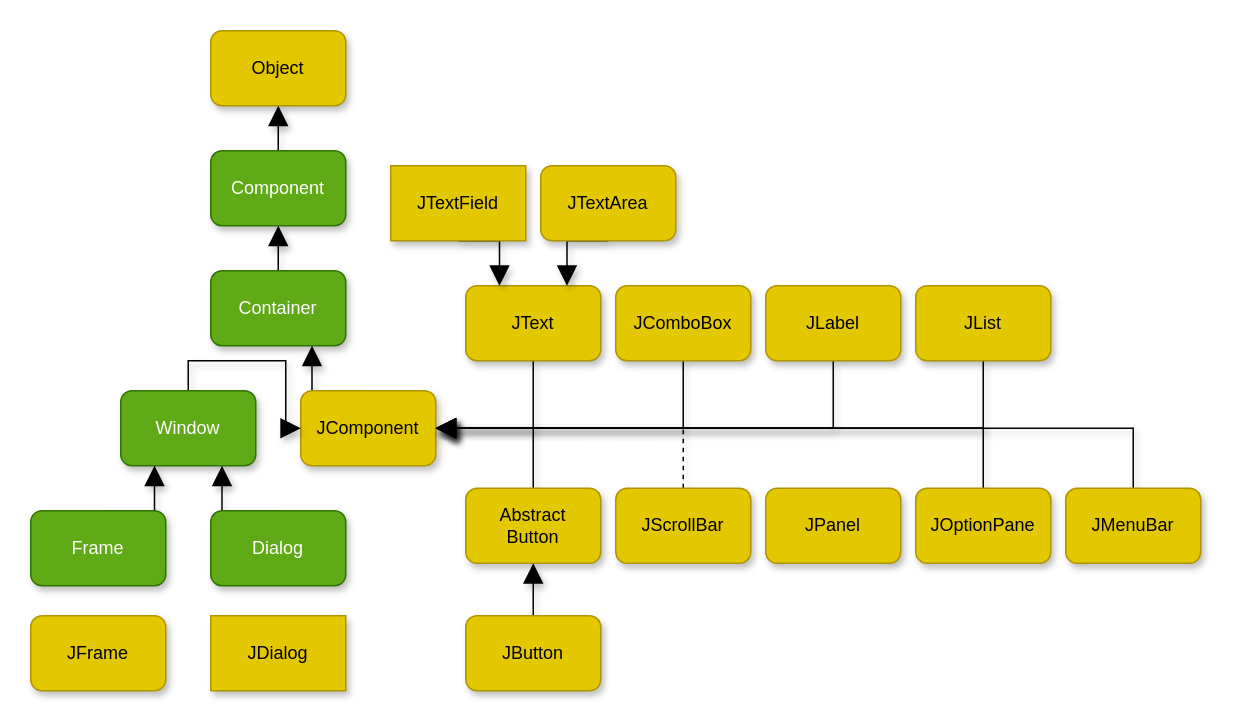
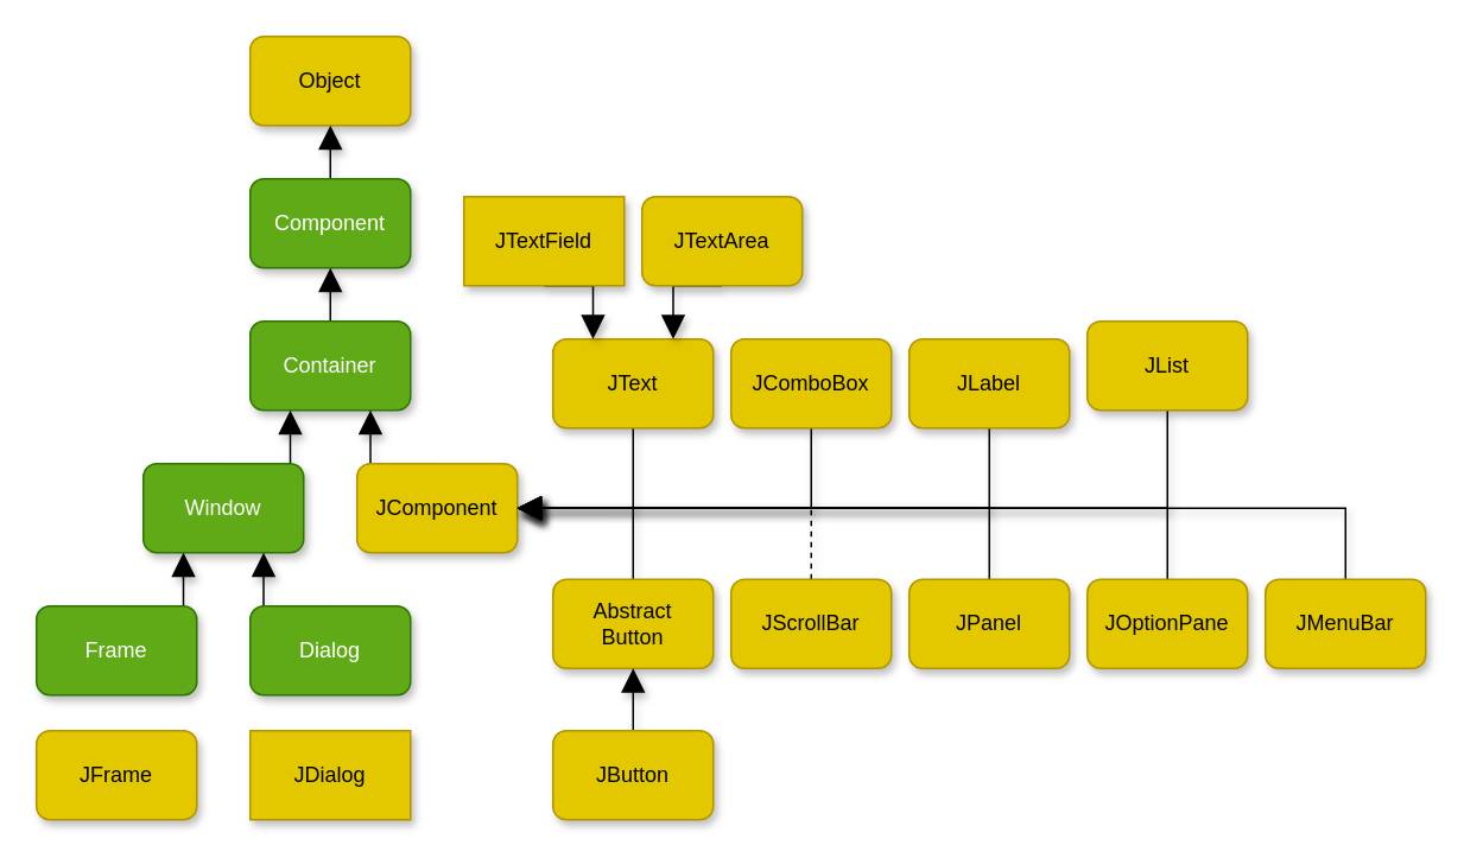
  <mxCell id="0" />
  <mxCell id="1" parent="0" />
  <mxCell id="2" value="Object" style="rounded=1;whiteSpace=wrap;html=1;fillColor=#e3c800;strokeColor=#B09500;fontColor=#000000;shadow=1;" vertex="1" parent="1"><mxGeometry x="140" y="20" width="90" height="50" as="geometry" /></mxCell>
  <mxCell id="3" style="edgeStyle=orthogonalEdgeStyle;rounded=0;orthogonalLoop=1;jettySize=auto;html=1;exitX=0.5;exitY=0;exitDx=0;exitDy=0;entryX=0.5;entryY=1;entryDx=0;entryDy=0;endArrow=block;endFill=1;endSize=11;shadow=1;" edge="1" parent="1" source="4" target="2"><mxGeometry relative="1" as="geometry" /></mxCell>
  <mxCell id="4" value="Component" style="rounded=1;whiteSpace=wrap;html=1;fillColor=#60a917;strokeColor=#2D7600;fontColor=#ffffff;shadow=1;" vertex="1" parent="1"><mxGeometry x="140" y="100" width="90" height="50" as="geometry" /></mxCell>
  <mxCell id="5" style="edgeStyle=orthogonalEdgeStyle;rounded=0;orthogonalLoop=1;jettySize=auto;html=1;exitX=0.5;exitY=0;exitDx=0;exitDy=0;entryX=0.5;entryY=1;entryDx=0;entryDy=0;endArrow=block;endFill=1;endSize=11;shadow=1;" edge="1" parent="1" source="6" target="4"><mxGeometry relative="1" as="geometry" /></mxCell>
  <mxCell id="6" value="Container" style="rounded=1;whiteSpace=wrap;html=1;fillColor=#60a917;strokeColor=#2D7600;fontColor=#ffffff;shadow=1;" vertex="1" parent="1"><mxGeometry x="140" y="180" width="90" height="50" as="geometry" /></mxCell>
  <mxCell id="7" style="edgeStyle=orthogonalEdgeStyle;rounded=0;orthogonalLoop=1;jettySize=auto;html=1;exitX=0.5;exitY=0;exitDx=0;exitDy=0;entryX=0.75;entryY=1;entryDx=0;entryDy=0;endArrow=block;endFill=1;endSize=11;shadow=1;" edge="1" parent="1" source="8" target="6"><mxGeometry relative="1" as="geometry" /></mxCell>
  <mxCell id="8" value="JComponent" style="rounded=1;whiteSpace=wrap;html=1;fillColor=#e3c800;strokeColor=#B09500;fontColor=#000000;shadow=1;" vertex="1" parent="1"><mxGeometry x="200" y="260" width="90" height="50" as="geometry" /></mxCell>
- <mxCell id="9" style="edgeStyle=orthogonalEdgeStyle;rounded=0;orthogonalLoop=1;jettySize=auto;html=1;exitX=0.5;exitY=0;exitDx=0;exitDy=0;endArrow=block;endFill=1;endSize=11;shadow=1;" edge="1" parent="1" source="10" target="8"><mxGeometry relative="1" as="geometry" /></mxCell>
+ <mxCell id="9" style="edgeStyle=orthogonalEdgeStyle;rounded=0;orthogonalLoop=1;jettySize=auto;html=1;exitX=0.5;exitY=0;exitDx=0;exitDy=0;entryX=0.25;entryY=1;entryDx=0;entryDy=0;endArrow=block;endFill=1;endSize=11;shadow=1;" edge="1" parent="1" source="10" target="6"><mxGeometry relative="1" as="geometry" /></mxCell>
  <mxCell id="10" value="Window" style="rounded=1;whiteSpace=wrap;html=1;fillColor=#60a917;strokeColor=#2D7600;fontColor=#ffffff;shadow=1;" vertex="1" parent="1"><mxGeometry x="80" y="260" width="90" height="50" as="geometry" /></mxCell>
  <mxCell id="11" style="edgeStyle=orthogonalEdgeStyle;rounded=0;orthogonalLoop=1;jettySize=auto;html=1;exitX=0.5;exitY=0;exitDx=0;exitDy=0;entryX=0.25;entryY=1;entryDx=0;entryDy=0;endArrow=block;endFill=1;endSize=11;shadow=1;" edge="1" parent="1" source="12" target="10"><mxGeometry relative="1" as="geometry" /></mxCell>
  <mxCell id="12" value="Frame" style="rounded=1;whiteSpace=wrap;html=1;fillColor=#60a917;strokeColor=#2D7600;fontColor=#ffffff;shadow=1;" vertex="1" parent="1"><mxGeometry x="20" y="340" width="90" height="50" as="geometry" /></mxCell>
  <mxCell id="13" style="edgeStyle=orthogonalEdgeStyle;rounded=0;orthogonalLoop=1;jettySize=auto;html=1;exitX=0.5;exitY=0;exitDx=0;exitDy=0;entryX=0.75;entryY=1;entryDx=0;entryDy=0;endArrow=block;endFill=1;endSize=11;shadow=1;" edge="1" parent="1" source="14" target="10"><mxGeometry relative="1" as="geometry" /></mxCell>
  <mxCell id="14" value="Dialog" style="rounded=1;whiteSpace=wrap;html=1;fillColor=#60a917;strokeColor=#2D7600;fontColor=#ffffff;shadow=1;" vertex="1" parent="1"><mxGeometry x="140" y="340" width="90" height="50" as="geometry" /></mxCell>
  <mxCell id="15" value="JFrame" style="rounded=1;whiteSpace=wrap;html=1;fillColor=#e3c800;strokeColor=#B09500;fontColor=#000000;shadow=1;" vertex="1" parent="1"><mxGeometry x="20" y="410" width="90" height="50" as="geometry" /></mxCell>
  <mxCell id="16" value="JDialog" style="whiteSpace=wrap;html=1;fillColor=#e3c800;strokeColor=#B09500;fontColor=#000000;shadow=1;rounded=0;" vertex="1" parent="1"><mxGeometry x="140" y="410" width="90" height="50" as="geometry" /></mxCell>
  <mxCell id="17" style="edgeStyle=orthogonalEdgeStyle;rounded=0;orthogonalLoop=1;jettySize=auto;html=1;exitX=0.5;exitY=1;exitDx=0;exitDy=0;entryX=1;entryY=0.5;entryDx=0;entryDy=0;endArrow=block;endFill=1;endSize=11;shadow=1;" edge="1" parent="1" source="18" target="8"><mxGeometry relative="1" as="geometry" /></mxCell>
  <mxCell id="18" value="JText" style="rounded=1;whiteSpace=wrap;html=1;fillColor=#e3c800;strokeColor=#B09500;fontColor=#000000;shadow=1;" vertex="1" parent="1"><mxGeometry x="310" y="190" width="90" height="50" as="geometry" /></mxCell>
  <mxCell id="19" style="edgeStyle=orthogonalEdgeStyle;rounded=0;orthogonalLoop=1;jettySize=auto;html=1;exitX=0.5;exitY=1;exitDx=0;exitDy=0;entryX=1;entryY=0.5;entryDx=0;entryDy=0;endArrow=block;endFill=1;endSize=11;shadow=1;" edge="1" parent="1" source="20" target="8"><mxGeometry relative="1" as="geometry" /></mxCell>
  <mxCell id="20" value="JComboBox" style="rounded=1;whiteSpace=wrap;html=1;fillColor=#e3c800;strokeColor=#B09500;fontColor=#000000;shadow=1;" vertex="1" parent="1"><mxGeometry x="410" y="190" width="90" height="50" as="geometry" /></mxCell>
  <mxCell id="21" style="edgeStyle=orthogonalEdgeStyle;rounded=0;orthogonalLoop=1;jettySize=auto;html=1;exitX=0.5;exitY=1;exitDx=0;exitDy=0;entryX=1;entryY=0.5;entryDx=0;entryDy=0;endArrow=block;endFill=1;endSize=11;shadow=1;" edge="1" parent="1" source="22" target="8"><mxGeometry relative="1" as="geometry" /></mxCell>
  <mxCell id="22" value="JLabel" style="rounded=1;whiteSpace=wrap;html=1;fillColor=#e3c800;strokeColor=#B09500;fontColor=#000000;shadow=1;" vertex="1" parent="1"><mxGeometry x="510" y="190" width="90" height="50" as="geometry" /></mxCell>
  <mxCell id="23" style="edgeStyle=orthogonalEdgeStyle;rounded=0;orthogonalLoop=1;jettySize=auto;html=1;exitX=0.5;exitY=1;exitDx=0;exitDy=0;endArrow=block;endFill=1;endSize=11;entryX=1;entryY=0.5;entryDx=0;entryDy=0;shadow=1;" edge="1" parent="1" source="24" target="8"><mxGeometry relative="1" as="geometry"><mxPoint x="320" y="320" as="targetPoint" /></mxGeometry></mxCell>
- <mxCell id="24" value="JList" style="rounded=1;whiteSpace=wrap;html=1;fillColor=#e3c800;strokeColor=#B09500;fontColor=#000000;shadow=1;" vertex="1" parent="1"><mxGeometry x="610" y="190" width="90" height="50" as="geometry" /></mxCell>
+ <mxCell id="24" value="JList" style="rounded=1;whiteSpace=wrap;html=1;fillColor=#e3c800;strokeColor=#B09500;fontColor=#000000;shadow=1;" vertex="1" parent="1"><mxGeometry x="610" y="180" width="90" height="50" as="geometry" /></mxCell>
  <mxCell id="25" style="edgeStyle=orthogonalEdgeStyle;rounded=0;orthogonalLoop=1;jettySize=auto;html=1;exitX=0.5;exitY=0;exitDx=0;exitDy=0;entryX=1;entryY=0.5;entryDx=0;entryDy=0;endArrow=block;endFill=1;endSize=11;shadow=1;" edge="1" parent="1" source="26" target="8"><mxGeometry relative="1" as="geometry" /></mxCell>
  <mxCell id="26" value="JMenuBar" style="rounded=1;whiteSpace=wrap;html=1;fillColor=#e3c800;strokeColor=#B09500;fontColor=#000000;shadow=1;" vertex="1" parent="1"><mxGeometry x="710" y="325" width="90" height="50" as="geometry" /></mxCell>
  <mxCell id="27" style="edgeStyle=orthogonalEdgeStyle;rounded=0;orthogonalLoop=1;jettySize=auto;html=1;exitX=0.5;exitY=0;exitDx=0;exitDy=0;entryX=1;entryY=0.5;entryDx=0;entryDy=0;endArrow=block;endFill=1;endSize=11;shadow=1;" edge="1" parent="1" source="28" target="8"><mxGeometry relative="1" as="geometry" /></mxCell>
  <mxCell id="28" value="JOptionPane" style="rounded=1;whiteSpace=wrap;html=1;fillColor=#e3c800;strokeColor=#B09500;fontColor=#000000;shadow=1;" vertex="1" parent="1"><mxGeometry x="610" y="325" width="90" height="50" as="geometry" /></mxCell>
+ <mxCell id="29" style="edgeStyle=orthogonalEdgeStyle;rounded=0;orthogonalLoop=1;jettySize=auto;html=1;exitX=0.5;exitY=0;exitDx=0;exitDy=0;entryX=1;entryY=0.5;entryDx=0;entryDy=0;endArrow=block;endFill=1;endSize=11;shadow=1;" edge="1" parent="1" source="30" target="8"><mxGeometry relative="1" as="geometry" /></mxCell>
  <mxCell id="30" value="JPanel" style="rounded=1;whiteSpace=wrap;html=1;fillColor=#e3c800;strokeColor=#B09500;fontColor=#000000;shadow=1;" vertex="1" parent="1"><mxGeometry x="510" y="325" width="90" height="50" as="geometry" /></mxCell>
  <mxCell id="31" style="edgeStyle=orthogonalEdgeStyle;rounded=0;orthogonalLoop=1;jettySize=auto;html=1;exitX=0.5;exitY=0;exitDx=0;exitDy=0;endArrow=block;endFill=1;endSize=11;entryX=1;entryY=0.5;entryDx=0;entryDy=0;shadow=1;dashed=1;" edge="1" parent="1" source="32" target="8"><mxGeometry relative="1" as="geometry"><mxPoint x="310" y="320" as="targetPoint" /></mxGeometry></mxCell>
  <mxCell id="32" value="JScrollBar" style="rounded=1;whiteSpace=wrap;html=1;fillColor=#e3c800;strokeColor=#B09500;fontColor=#000000;shadow=1;" vertex="1" parent="1"><mxGeometry x="410" y="325" width="90" height="50" as="geometry" /></mxCell>
  <mxCell id="33" style="edgeStyle=orthogonalEdgeStyle;rounded=0;orthogonalLoop=1;jettySize=auto;html=1;exitX=0.5;exitY=0;exitDx=0;exitDy=0;entryX=1;entryY=0.5;entryDx=0;entryDy=0;endArrow=block;endFill=1;endSize=11;shadow=1;" edge="1" parent="1" source="34" target="8"><mxGeometry relative="1" as="geometry" /></mxCell>
  <mxCell id="34" value="Abstract&lt;br&gt;Button" style="rounded=1;whiteSpace=wrap;html=1;fillColor=#e3c800;strokeColor=#B09500;fontColor=#000000;shadow=1;" vertex="1" parent="1"><mxGeometry x="310" y="325" width="90" height="50" as="geometry" /></mxCell>
  <mxCell id="35" style="edgeStyle=orthogonalEdgeStyle;rounded=0;orthogonalLoop=1;jettySize=auto;html=1;exitX=0.5;exitY=1;exitDx=0;exitDy=0;entryX=0.25;entryY=0;entryDx=0;entryDy=0;endArrow=block;endFill=1;endSize=11;shadow=1;" edge="1" parent="1" source="36" target="18"><mxGeometry relative="1" as="geometry" /></mxCell>
  <mxCell id="36" value="JTextField" style="whiteSpace=wrap;html=1;fillColor=#e3c800;strokeColor=#B09500;fontColor=#000000;shadow=1;rounded=0;" vertex="1" parent="1"><mxGeometry x="260" y="110" width="90" height="50" as="geometry" /></mxCell>
  <mxCell id="37" style="edgeStyle=orthogonalEdgeStyle;rounded=0;orthogonalLoop=1;jettySize=auto;html=1;exitX=0.5;exitY=1;exitDx=0;exitDy=0;entryX=0.75;entryY=0;entryDx=0;entryDy=0;endArrow=block;endFill=1;endSize=11;shadow=1;" edge="1" parent="1" source="38" target="18"><mxGeometry relative="1" as="geometry" /></mxCell>
  <mxCell id="38" value="JTextArea" style="rounded=1;whiteSpace=wrap;html=1;fillColor=#e3c800;strokeColor=#B09500;fontColor=#000000;shadow=1;" vertex="1" parent="1"><mxGeometry x="360" y="110" width="90" height="50" as="geometry" /></mxCell>
  <mxCell id="39" style="edgeStyle=orthogonalEdgeStyle;rounded=0;orthogonalLoop=1;jettySize=auto;html=1;exitX=0.5;exitY=0;exitDx=0;exitDy=0;entryX=0.5;entryY=1;entryDx=0;entryDy=0;endArrow=block;endFill=1;endSize=11;shadow=1;" edge="1" parent="1" source="40" target="34"><mxGeometry relative="1" as="geometry" /></mxCell>
  <mxCell id="40" value="JButton" style="rounded=1;whiteSpace=wrap;html=1;fillColor=#e3c800;strokeColor=#B09500;fontColor=#000000;shadow=1;" vertex="1" parent="1"><mxGeometry x="310" y="410" width="90" height="50" as="geometry" /></mxCell>
